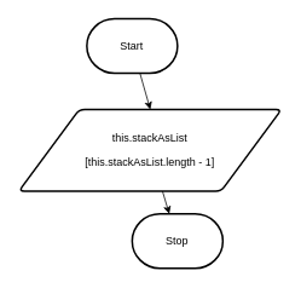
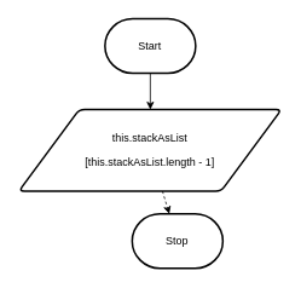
  <mxCell id="0" />
  <mxCell id="1" parent="0" />
  <mxCell id="2" value="" style="edgeStyle=none;html=1;" edge="1" parent="1" source="3"><mxGeometry relative="1" as="geometry"><mxPoint x="165.31" y="120" as="targetPoint" /></mxGeometry></mxCell>
- <mxCell id="3" value="Start" style="strokeWidth=2;html=1;shape=mxgraph.flowchart.terminator;whiteSpace=wrap;" vertex="1" parent="1"><mxGeometry x="95.31" y="20" width="100" height="60" as="geometry" /></mxCell>
+ <mxCell id="3" value="Start" style="strokeWidth=2;html=1;shape=mxgraph.flowchart.terminator;whiteSpace=wrap;" vertex="1" parent="1"><mxGeometry x="115.31" y="20" width="100" height="60" as="geometry" /></mxCell>
  <mxCell id="4" value="Stop" style="strokeWidth=2;html=1;shape=mxgraph.flowchart.terminator;whiteSpace=wrap;" vertex="1" parent="1"><mxGeometry x="145.31" y="235" width="100" height="60" as="geometry" /></mxCell>
- <mxCell id="5" value="" style="edgeStyle=none;html=1;fontColor=#000000;" edge="1" parent="1" source="6" target="4"><mxGeometry relative="1" as="geometry" /></mxCell>
+ <mxCell id="5" value="" style="edgeStyle=none;html=1;fontColor=#000000;dashed=1;" edge="1" parent="1" source="6" target="4"><mxGeometry relative="1" as="geometry" /></mxCell>
  <mxCell id="6" value="&lt;pre style=&quot;overflow-wrap: break-word&quot;&gt;&lt;font color=&quot;#000000&quot; face=&quot;Helvetica&quot;&gt;this.stackAsList&lt;/font&gt;&lt;/pre&gt;&lt;pre style=&quot;overflow-wrap: break-word&quot;&gt;&lt;font color=&quot;#000000&quot; face=&quot;Helvetica&quot;&gt;[this.stackAsList.length - 1]&lt;/font&gt;&lt;/pre&gt;" style="shape=parallelogram;html=1;strokeWidth=2;perimeter=parallelogramPerimeter;whiteSpace=wrap;rounded=1;arcSize=12;size=0.23;" vertex="1" parent="1"><mxGeometry x="20.31" y="120" width="289.69" height="90" as="geometry" /></mxCell>
